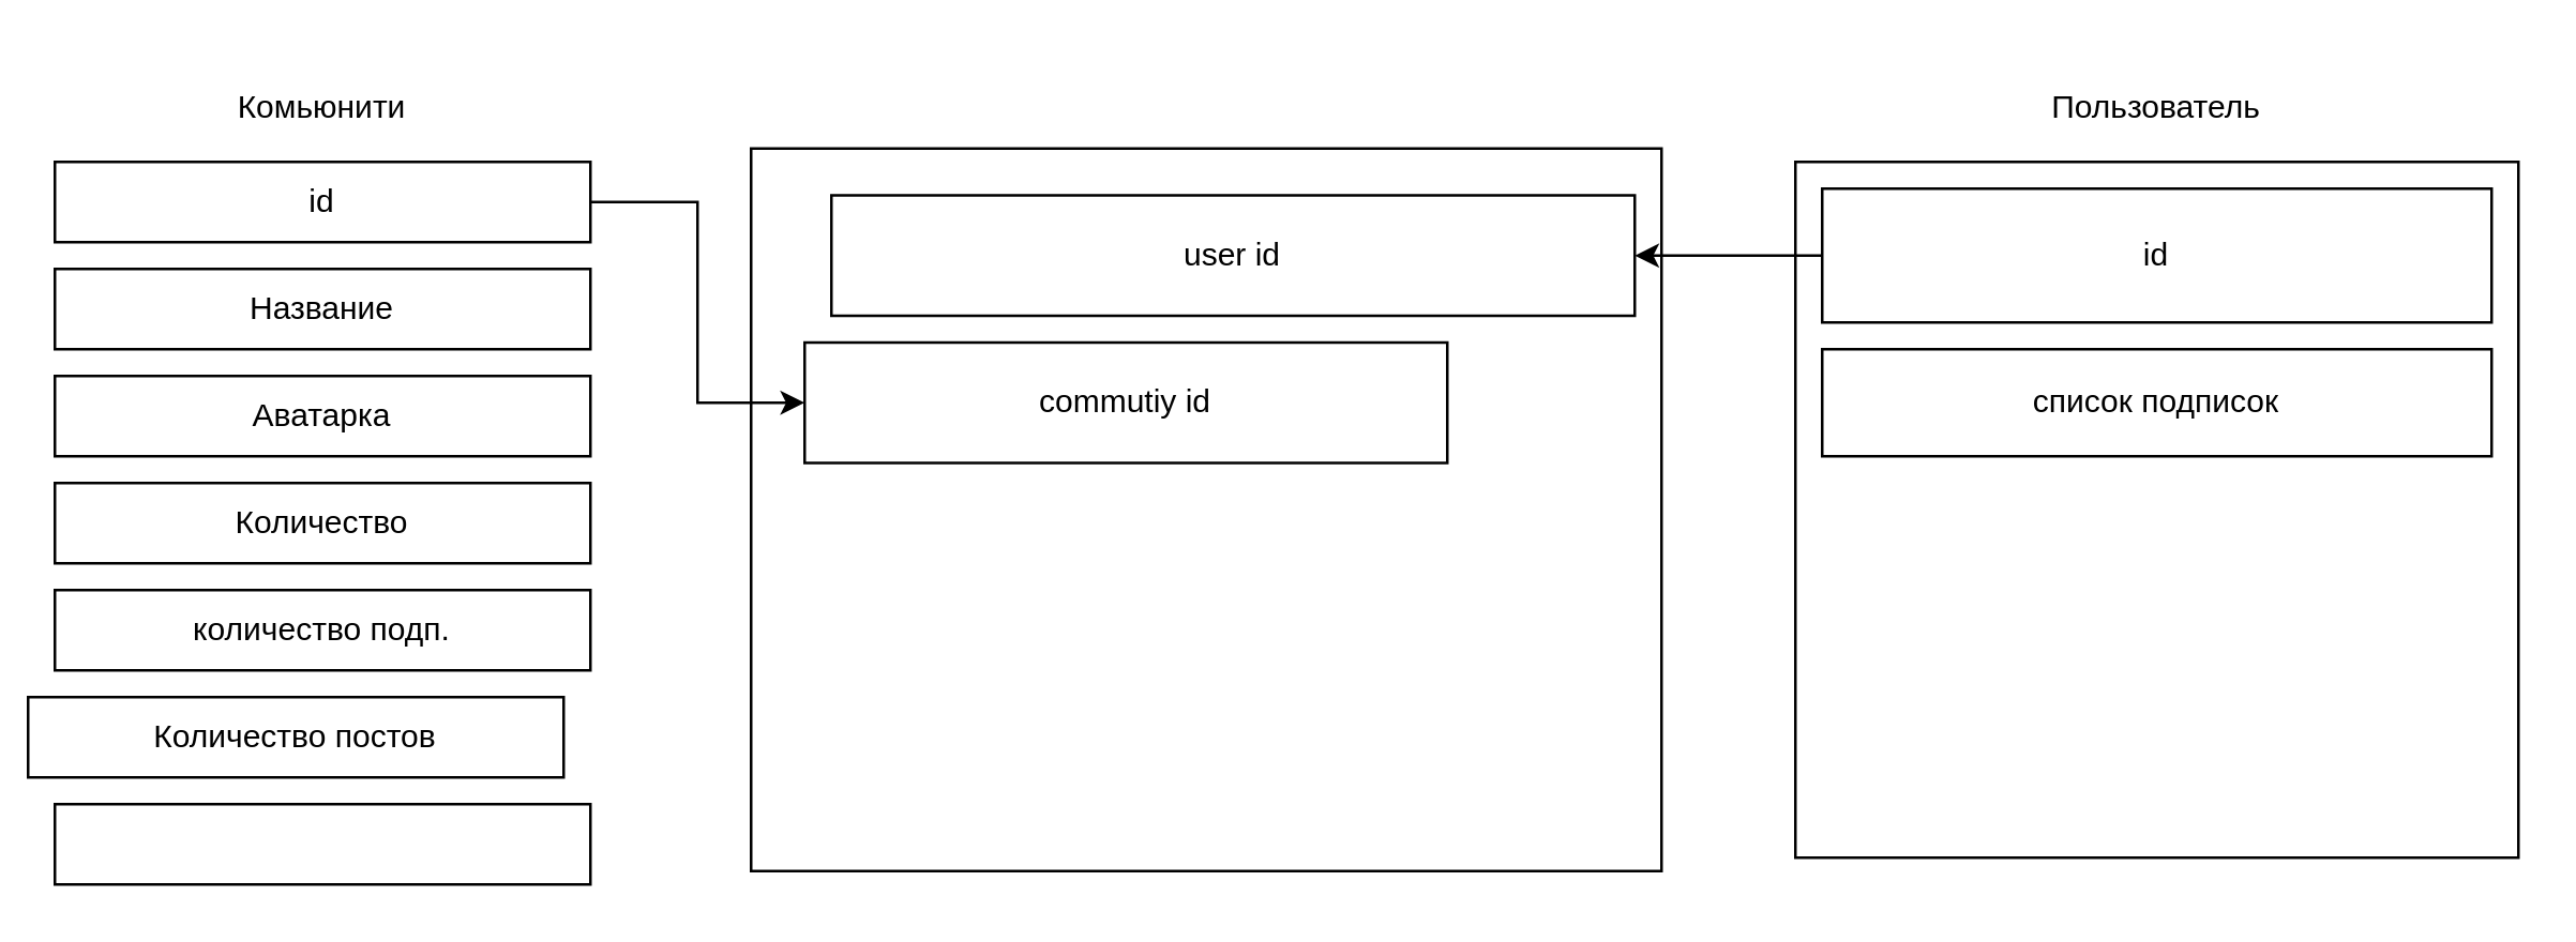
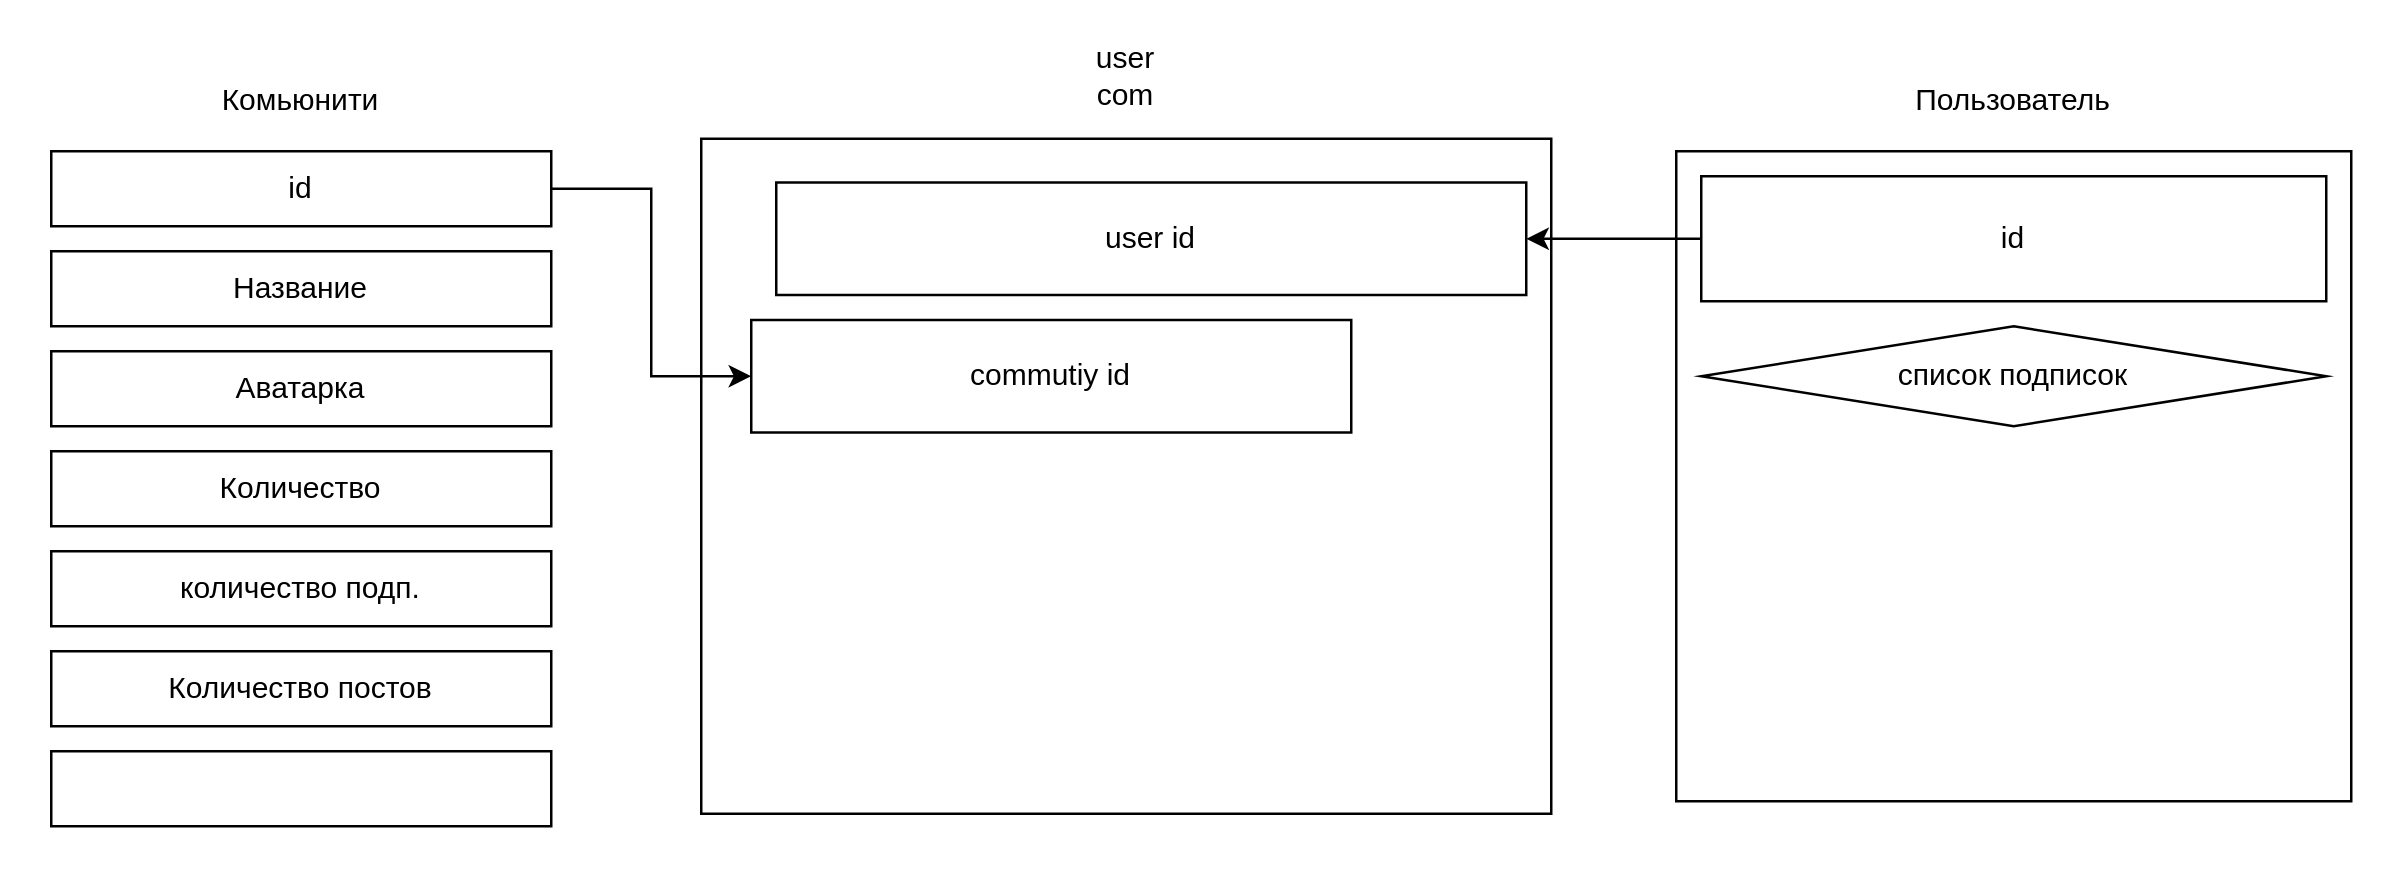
  <mxCell id="0" />
  <mxCell id="1" parent="0" />
  <mxCell id="2" value="" style="rounded=0;whiteSpace=wrap;html=1;" parent="1" vertex="1"><mxGeometry x="280" y="55" width="340" height="270" as="geometry" /></mxCell>
  <mxCell id="3" value="Комьюнити" style="text;html=1;strokeColor=none;fillColor=none;align=center;verticalAlign=middle;whiteSpace=wrap;rounded=0;" parent="1" vertex="1"><mxGeometry x="100" y="30" width="40" height="20" as="geometry" /></mxCell>
  <mxCell id="4" style="edgeStyle=orthogonalEdgeStyle;rounded=0;orthogonalLoop=1;jettySize=auto;html=1;exitX=1;exitY=0.5;exitDx=0;exitDy=0;entryX=0;entryY=0.5;entryDx=0;entryDy=0;" parent="1" source="5" target="18" edge="1"><mxGeometry relative="1" as="geometry"><Array as="points"><mxPoint x="260" y="75" /><mxPoint x="260" y="150" /></Array></mxGeometry></mxCell>
  <mxCell id="5" value="id" style="rounded=0;whiteSpace=wrap;html=1;" parent="1" vertex="1"><mxGeometry x="20" y="60" width="200" height="30" as="geometry" /></mxCell>
  <mxCell id="6" value="Название&lt;span style=&quot;color: rgba(0 , 0 , 0 , 0) ; font-family: monospace ; font-size: 0px&quot;&gt;%3CmxGraphModel%3E%3Croot%3E%3CmxCell%20id%3D%220%22%2F%3E%3CmxCell%20id%3D%221%22%20parent%3D%220%22%2F%3E%3CmxCell%20id%3D%222%22%20value%3D%22id%22%20style%3D%22rounded%3D0%3BwhiteSpace%3Dwrap%3Bhtml%3D1%3B%22%20vertex%3D%221%22%20parent%3D%221%22%3E%3CmxGeometry%20x%3D%2260%22%20y%3D%2280%22%20width%3D%22200%22%20height%3D%2230%22%20as%3D%22geometry%22%2F%3E%3C%2FmxCell%3E%3C%2Froot%3E%3C%2FmxGraphModel%3E&lt;/span&gt;" style="rounded=0;whiteSpace=wrap;html=1;" parent="1" vertex="1"><mxGeometry x="20" y="100" width="200" height="30" as="geometry" /></mxCell>
  <mxCell id="7" value="Аватарка&lt;span style=&quot;color: rgba(0 , 0 , 0 , 0) ; font-family: monospace ; font-size: 0px&quot;&gt;%3CmxGraphModel%3E%3Croot%3E%3CmxCell%20id%3D%220%22%2F%3E%3CmxCell%20id%3D%221%22%20parent%3D%220%22%2F%3E%3CmxCell%20id%3D%222%22%20value%3D%22id%22%20style%3D%22rounded%3D0%3BwhiteSpace%3Dwrap%3Bhtml%3D1%3B%22%20vertex%3D%221%22%20parent%3D%221%22%3E%3CmxGeometry%20x%3D%2260%22%20y%3D%2280%22%20width%3D%22200%22%20height%3D%2230%22%20as%3D%22geometry%22%2F%3E%3C%2FmxCell%3E%3C%2Froot%3E%3C%2FmxGraphModel%3E&lt;/span&gt;" style="rounded=0;whiteSpace=wrap;html=1;" parent="1" vertex="1"><mxGeometry x="20" y="140" width="200" height="30" as="geometry" /></mxCell>
  <mxCell id="8" value="Количество" style="rounded=0;whiteSpace=wrap;html=1;" parent="1" vertex="1"><mxGeometry x="20" y="180" width="200" height="30" as="geometry" /></mxCell>
  <mxCell id="9" value="количество подп." style="rounded=0;whiteSpace=wrap;html=1;" parent="1" vertex="1"><mxGeometry x="20" y="220" width="200" height="30" as="geometry" /></mxCell>
- <mxCell id="10" value="Количество постов" style="rounded=0;whiteSpace=wrap;html=1;" parent="1" vertex="1"><mxGeometry x="10" y="260" width="200" height="30" as="geometry" /></mxCell>
+ <mxCell id="10" value="Количество постов" style="rounded=0;whiteSpace=wrap;html=1;" parent="1" vertex="1"><mxGeometry x="20" y="260" width="200" height="30" as="geometry" /></mxCell>
  <mxCell id="11" value="" style="rounded=0;whiteSpace=wrap;html=1;" parent="1" vertex="1"><mxGeometry x="20" y="300" width="200" height="30" as="geometry" /></mxCell>
  <mxCell id="12" value="" style="rounded=0;whiteSpace=wrap;html=1;" parent="1" vertex="1"><mxGeometry x="670" y="60" width="270" height="260" as="geometry" /></mxCell>
  <mxCell id="13" value="Пользователь" style="text;html=1;strokeColor=none;fillColor=none;align=center;verticalAlign=middle;whiteSpace=wrap;rounded=0;" parent="1" vertex="1"><mxGeometry x="785" y="30" width="40" height="20" as="geometry" /></mxCell>
  <mxCell id="14" style="edgeStyle=orthogonalEdgeStyle;rounded=0;orthogonalLoop=1;jettySize=auto;html=1;entryX=1;entryY=0.5;entryDx=0;entryDy=0;" parent="1" source="15" target="17" edge="1"><mxGeometry relative="1" as="geometry" /></mxCell>
  <mxCell id="15" value="id" style="rounded=0;whiteSpace=wrap;html=1;" parent="1" vertex="1"><mxGeometry x="680" y="70" width="250" height="50" as="geometry" /></mxCell>
- <mxCell id="16" value="список подписок" style="rounded=0;whiteSpace=wrap;html=1;" parent="1" vertex="1"><mxGeometry x="680" y="130" width="250" height="40" as="geometry" /></mxCell>
+ <mxCell id="16" value="список подписок" style="rhombus;whiteSpace=wrap;html=1;" parent="1" vertex="1"><mxGeometry x="680" y="130" width="250" height="40" as="geometry" /></mxCell>
  <mxCell id="17" value="user id" style="rounded=0;whiteSpace=wrap;html=1;" parent="1" vertex="1"><mxGeometry x="310" y="72.5" width="300" height="45" as="geometry" /></mxCell>
  <mxCell id="18" value="commutiy id" style="rounded=0;whiteSpace=wrap;html=1;" parent="1" vertex="1"><mxGeometry x="300" y="127.5" width="240" height="45" as="geometry" /></mxCell>
+ <mxCell id="19" value="user com" style="text;html=1;strokeColor=none;fillColor=none;align=center;verticalAlign=middle;whiteSpace=wrap;rounded=0;" parent="1" vertex="1"><mxGeometry x="430" y="20" width="40" height="20" as="geometry" /></mxCell>
